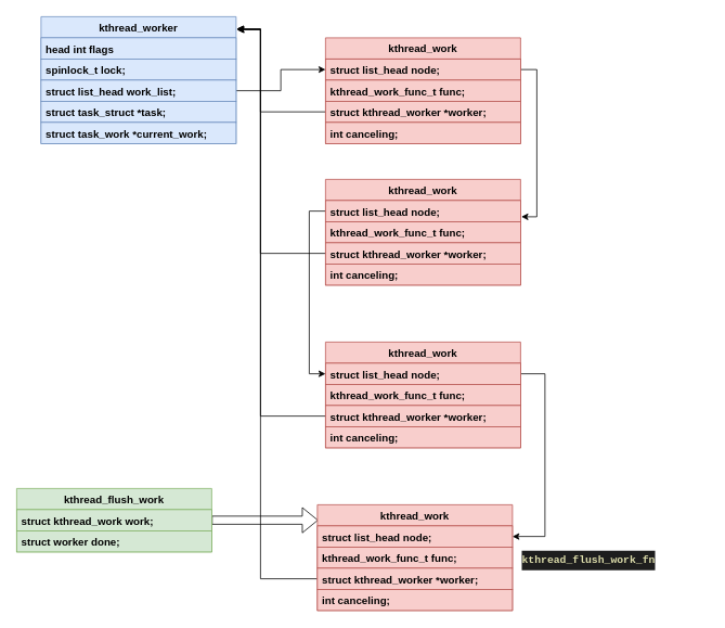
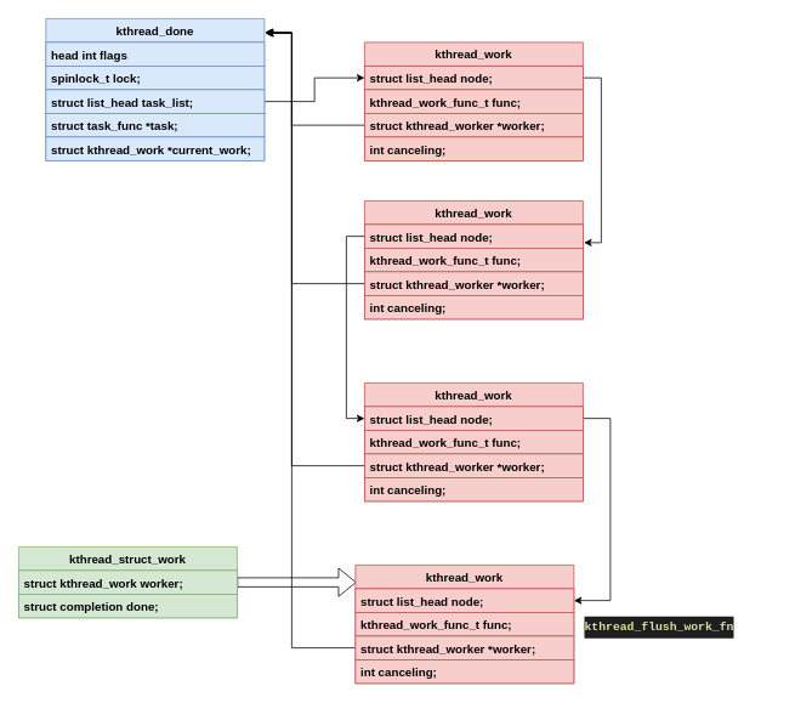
  <mxCell id="0" />
  <mxCell id="1" parent="0" />
  <mxCell id="2" style="edgeStyle=orthogonalEdgeStyle;rounded=0;orthogonalLoop=1;jettySize=auto;html=1;entryX=0;entryY=0.5;entryDx=0;entryDy=0;fontStyle=1;fontSize=13;" edge="1" parent="1" source="15" target="19"><mxGeometry relative="1" as="geometry" /></mxCell>
  <mxCell id="3" style="edgeStyle=orthogonalEdgeStyle;rounded=0;orthogonalLoop=1;jettySize=auto;html=1;entryX=1.004;entryY=0.769;entryDx=0;entryDy=0;entryPerimeter=0;fontStyle=1;fontSize=13;" edge="1" parent="1" source="19" target="24"><mxGeometry relative="1" as="geometry"><Array as="points"><mxPoint x="660" y="85" /><mxPoint x="660" y="266" /></Array></mxGeometry></mxCell>
  <mxCell id="4" style="edgeStyle=orthogonalEdgeStyle;rounded=0;orthogonalLoop=1;jettySize=auto;html=1;entryX=0;entryY=0.5;entryDx=0;entryDy=0;fontStyle=1;fontSize=13;" edge="1" parent="1" source="24" target="29"><mxGeometry relative="1" as="geometry" /></mxCell>
  <mxCell id="5" style="edgeStyle=orthogonalEdgeStyle;rounded=0;orthogonalLoop=1;jettySize=auto;html=1;entryX=1;entryY=0.5;entryDx=0;entryDy=0;fontStyle=1;fontSize=13;" edge="1" parent="1" source="29" target="34"><mxGeometry relative="1" as="geometry"><Array as="points"><mxPoint x="670" y="459" /><mxPoint x="670" y="659" /></Array></mxGeometry></mxCell>
  <mxCell id="6" style="edgeStyle=orthogonalEdgeStyle;rounded=0;orthogonalLoop=1;jettySize=auto;html=1;entryX=0.004;entryY=0.146;entryDx=0;entryDy=0;entryPerimeter=0;shape=flexArrow;fontStyle=1;fontSize=13;" edge="1" parent="1" source="39" target="33"><mxGeometry relative="1" as="geometry" /></mxCell>
  <mxCell id="7" value="&lt;div style=&quot;color: rgb(212, 212, 212); background-color: rgb(30, 30, 30); font-family: consolas, &amp;quot;courier new&amp;quot;, monospace; font-size: 13px; line-height: 24px;&quot;&gt;&lt;div style=&quot;font-size: 13px;&quot;&gt;&lt;span style=&quot;color: rgb(220, 220, 170); font-size: 13px;&quot;&gt;kthread_flush_work_fn&lt;/span&gt;&lt;/div&gt;&lt;/div&gt;" style="text;whiteSpace=wrap;html=1;fontStyle=1;fontSize=13;" vertex="1" parent="1"><mxGeometry x="640" y="670" width="230" height="40" as="geometry" /></mxCell>
  <mxCell id="8" style="edgeStyle=orthogonalEdgeStyle;rounded=0;orthogonalLoop=1;jettySize=auto;html=1;entryX=1.008;entryY=0.103;entryDx=0;entryDy=0;entryPerimeter=0;fontSize=13;" edge="1" parent="1" source="21" target="12"><mxGeometry relative="1" as="geometry"><Array as="points"><mxPoint x="320" y="137" /><mxPoint x="320" y="36" /></Array></mxGeometry></mxCell>
  <mxCell id="9" style="edgeStyle=orthogonalEdgeStyle;rounded=0;orthogonalLoop=1;jettySize=auto;html=1;entryX=1.004;entryY=0.096;entryDx=0;entryDy=0;entryPerimeter=0;fontSize=13;" edge="1" parent="1" source="26" target="12"><mxGeometry relative="1" as="geometry"><Array as="points"><mxPoint x="320" y="311" /><mxPoint x="320" y="35" /></Array></mxGeometry></mxCell>
  <mxCell id="10" style="edgeStyle=orthogonalEdgeStyle;rounded=0;orthogonalLoop=1;jettySize=auto;html=1;entryX=1.004;entryY=0.103;entryDx=0;entryDy=0;entryPerimeter=0;fontSize=13;" edge="1" parent="1" source="31" target="12"><mxGeometry relative="1" as="geometry"><Array as="points"><mxPoint x="320" y="511" /><mxPoint x="320" y="36" /></Array></mxGeometry></mxCell>
  <mxCell id="11" style="edgeStyle=orthogonalEdgeStyle;rounded=0;orthogonalLoop=1;jettySize=auto;html=1;entryX=1.004;entryY=0.096;entryDx=0;entryDy=0;entryPerimeter=0;fontSize=13;" edge="1" parent="1" source="36" target="12"><mxGeometry relative="1" as="geometry"><Array as="points"><mxPoint x="320" y="711" /><mxPoint x="320" y="35" /></Array></mxGeometry></mxCell>
- <mxCell id="12" value="kthread_worker" style="swimlane;fontStyle=1;childLayout=stackLayout;horizontal=1;startSize=26;fillColor=#dae8fc;horizontalStack=0;resizeParent=1;resizeParentMax=0;resizeLast=0;collapsible=1;marginBottom=0;fontSize=13;strokeColor=#6c8ebf;" vertex="1" parent="1"><mxGeometry x="50" y="20" width="240" height="156" as="geometry" /></mxCell>
+ <mxCell id="12" value="kthread_done" style="swimlane;fontStyle=1;childLayout=stackLayout;horizontal=1;startSize=26;fillColor=#dae8fc;horizontalStack=0;resizeParent=1;resizeParentMax=0;resizeLast=0;collapsible=1;marginBottom=0;fontSize=13;strokeColor=#6c8ebf;" vertex="1" parent="1"><mxGeometry x="50" y="20" width="240" height="156" as="geometry" /></mxCell>
  <mxCell id="13" value="head int&#09;&#09;flags" style="text;strokeColor=#6c8ebf;fillColor=#dae8fc;align=left;verticalAlign=top;spacingLeft=4;spacingRight=4;overflow=hidden;rotatable=0;points=[[0,0.5],[1,0.5]];portConstraint=eastwest;fontStyle=1;fontSize=13;" vertex="1" parent="12"><mxGeometry y="26" width="240" height="26" as="geometry" /></mxCell>
  <mxCell id="14" value="spinlock_t&#09;&#09;lock;" style="text;strokeColor=#6c8ebf;fillColor=#dae8fc;align=left;verticalAlign=top;spacingLeft=4;spacingRight=4;overflow=hidden;rotatable=0;points=[[0,0.5],[1,0.5]];portConstraint=eastwest;fontStyle=1;fontSize=13;" vertex="1" parent="12"><mxGeometry y="52" width="240" height="26" as="geometry" /></mxCell>
- <mxCell id="15" value="struct list_head&#09;work_list;" style="text;strokeColor=#6c8ebf;fillColor=#dae8fc;align=left;verticalAlign=top;spacingLeft=4;spacingRight=4;overflow=hidden;rotatable=0;points=[[0,0.5],[1,0.5]];portConstraint=eastwest;fontStyle=1;fontSize=13;" vertex="1" parent="12"><mxGeometry y="78" width="240" height="26" as="geometry" /></mxCell>
- <mxCell id="16" value="struct task_struct&#09;*task;" style="text;strokeColor=#6c8ebf;fillColor=#dae8fc;align=left;verticalAlign=top;spacingLeft=4;spacingRight=4;overflow=hidden;rotatable=0;points=[[0,0.5],[1,0.5]];portConstraint=eastwest;fontStyle=1;fontSize=13;" vertex="1" parent="12"><mxGeometry y="104" width="240" height="26" as="geometry" /></mxCell>
- <mxCell id="17" value="struct task_work&#09;*current_work;" style="text;strokeColor=#6c8ebf;fillColor=#dae8fc;align=left;verticalAlign=top;spacingLeft=4;spacingRight=4;overflow=hidden;rotatable=0;points=[[0,0.5],[1,0.5]];portConstraint=eastwest;fontStyle=1;fontSize=13;" vertex="1" parent="12"><mxGeometry y="130" width="240" height="26" as="geometry" /></mxCell>
+ <mxCell id="15" value="struct list_head&#09;task_list;" style="text;strokeColor=#6c8ebf;fillColor=#dae8fc;align=left;verticalAlign=top;spacingLeft=4;spacingRight=4;overflow=hidden;rotatable=0;points=[[0,0.5],[1,0.5]];portConstraint=eastwest;fontStyle=1;fontSize=13;" vertex="1" parent="12"><mxGeometry y="78" width="240" height="26" as="geometry" /></mxCell>
+ <mxCell id="16" value="struct task_func&#09;*task;" style="text;strokeColor=#6c8ebf;fillColor=#dae8fc;align=left;verticalAlign=top;spacingLeft=4;spacingRight=4;overflow=hidden;rotatable=0;points=[[0,0.5],[1,0.5]];portConstraint=eastwest;fontStyle=1;fontSize=13;" vertex="1" parent="12"><mxGeometry y="104" width="240" height="26" as="geometry" /></mxCell>
+ <mxCell id="17" value="struct kthread_work&#09;*current_work;" style="text;strokeColor=#6c8ebf;fillColor=#dae8fc;align=left;verticalAlign=top;spacingLeft=4;spacingRight=4;overflow=hidden;rotatable=0;points=[[0,0.5],[1,0.5]];portConstraint=eastwest;fontStyle=1;fontSize=13;" vertex="1" parent="12"><mxGeometry y="130" width="240" height="26" as="geometry" /></mxCell>
  <mxCell id="18" value="kthread_work" style="swimlane;fontStyle=1;childLayout=stackLayout;horizontal=1;startSize=26;fillColor=#f8cecc;horizontalStack=0;resizeParent=1;resizeParentMax=0;resizeLast=0;collapsible=1;marginBottom=0;fontSize=13;strokeColor=#b85450;" vertex="1" parent="1"><mxGeometry x="400" y="46" width="240" height="130" as="geometry" /></mxCell>
  <mxCell id="19" value="struct list_head&#09;node;" style="text;strokeColor=#b85450;fillColor=#f8cecc;align=left;verticalAlign=top;spacingLeft=4;spacingRight=4;overflow=hidden;rotatable=0;points=[[0,0.5],[1,0.5]];portConstraint=eastwest;fontStyle=1;fontSize=13;" vertex="1" parent="18"><mxGeometry y="26" width="240" height="26" as="geometry" /></mxCell>
  <mxCell id="20" value="kthread_work_func_t&#09;func;" style="text;strokeColor=#b85450;fillColor=#f8cecc;align=left;verticalAlign=top;spacingLeft=4;spacingRight=4;overflow=hidden;rotatable=0;points=[[0,0.5],[1,0.5]];portConstraint=eastwest;fontStyle=1;fontSize=13;" vertex="1" parent="18"><mxGeometry y="52" width="240" height="26" as="geometry" /></mxCell>
  <mxCell id="21" value="struct kthread_worker&#09;*worker;" style="text;strokeColor=#b85450;fillColor=#f8cecc;align=left;verticalAlign=top;spacingLeft=4;spacingRight=4;overflow=hidden;rotatable=0;points=[[0,0.5],[1,0.5]];portConstraint=eastwest;fontStyle=1;fontSize=13;" vertex="1" parent="18"><mxGeometry y="78" width="240" height="26" as="geometry" /></mxCell>
  <mxCell id="22" value="int&#09;&#09;&#09;canceling;" style="text;strokeColor=#b85450;fillColor=#f8cecc;align=left;verticalAlign=top;spacingLeft=4;spacingRight=4;overflow=hidden;rotatable=0;points=[[0,0.5],[1,0.5]];portConstraint=eastwest;fontStyle=1;fontSize=13;" vertex="1" parent="18"><mxGeometry y="104" width="240" height="26" as="geometry" /></mxCell>
  <mxCell id="23" value="kthread_work" style="swimlane;fontStyle=1;childLayout=stackLayout;horizontal=1;startSize=26;fillColor=#f8cecc;horizontalStack=0;resizeParent=1;resizeParentMax=0;resizeLast=0;collapsible=1;marginBottom=0;fontSize=13;strokeColor=#b85450;" vertex="1" parent="1"><mxGeometry x="400" y="220" width="240" height="130" as="geometry" /></mxCell>
  <mxCell id="24" value="struct list_head&#09;node;" style="text;strokeColor=#b85450;fillColor=#f8cecc;align=left;verticalAlign=top;spacingLeft=4;spacingRight=4;overflow=hidden;rotatable=0;points=[[0,0.5],[1,0.5]];portConstraint=eastwest;fontStyle=1;fontSize=13;" vertex="1" parent="23"><mxGeometry y="26" width="240" height="26" as="geometry" /></mxCell>
  <mxCell id="25" value="kthread_work_func_t&#09;func;" style="text;strokeColor=#b85450;fillColor=#f8cecc;align=left;verticalAlign=top;spacingLeft=4;spacingRight=4;overflow=hidden;rotatable=0;points=[[0,0.5],[1,0.5]];portConstraint=eastwest;fontStyle=1;fontSize=13;" vertex="1" parent="23"><mxGeometry y="52" width="240" height="26" as="geometry" /></mxCell>
  <mxCell id="26" value="struct kthread_worker&#09;*worker;" style="text;strokeColor=#b85450;fillColor=#f8cecc;align=left;verticalAlign=top;spacingLeft=4;spacingRight=4;overflow=hidden;rotatable=0;points=[[0,0.5],[1,0.5]];portConstraint=eastwest;fontStyle=1;fontSize=13;" vertex="1" parent="23"><mxGeometry y="78" width="240" height="26" as="geometry" /></mxCell>
  <mxCell id="27" value="int&#09;&#09;&#09;canceling;" style="text;strokeColor=#b85450;fillColor=#f8cecc;align=left;verticalAlign=top;spacingLeft=4;spacingRight=4;overflow=hidden;rotatable=0;points=[[0,0.5],[1,0.5]];portConstraint=eastwest;fontStyle=1;fontSize=13;" vertex="1" parent="23"><mxGeometry y="104" width="240" height="26" as="geometry" /></mxCell>
  <mxCell id="28" value="kthread_work" style="swimlane;fontStyle=1;childLayout=stackLayout;horizontal=1;startSize=26;fillColor=#f8cecc;horizontalStack=0;resizeParent=1;resizeParentMax=0;resizeLast=0;collapsible=1;marginBottom=0;fontSize=13;strokeColor=#b85450;" vertex="1" parent="1"><mxGeometry x="400" y="420" width="240" height="130" as="geometry" /></mxCell>
  <mxCell id="29" value="struct list_head&#09;node;" style="text;strokeColor=#b85450;fillColor=#f8cecc;align=left;verticalAlign=top;spacingLeft=4;spacingRight=4;overflow=hidden;rotatable=0;points=[[0,0.5],[1,0.5]];portConstraint=eastwest;fontStyle=1;fontSize=13;" vertex="1" parent="28"><mxGeometry y="26" width="240" height="26" as="geometry" /></mxCell>
  <mxCell id="30" value="kthread_work_func_t&#09;func;" style="text;strokeColor=#b85450;fillColor=#f8cecc;align=left;verticalAlign=top;spacingLeft=4;spacingRight=4;overflow=hidden;rotatable=0;points=[[0,0.5],[1,0.5]];portConstraint=eastwest;fontStyle=1;fontSize=13;" vertex="1" parent="28"><mxGeometry y="52" width="240" height="26" as="geometry" /></mxCell>
  <mxCell id="31" value="struct kthread_worker&#09;*worker;" style="text;strokeColor=#b85450;fillColor=#f8cecc;align=left;verticalAlign=top;spacingLeft=4;spacingRight=4;overflow=hidden;rotatable=0;points=[[0,0.5],[1,0.5]];portConstraint=eastwest;fontStyle=1;fontSize=13;" vertex="1" parent="28"><mxGeometry y="78" width="240" height="26" as="geometry" /></mxCell>
  <mxCell id="32" value="int&#09;&#09;&#09;canceling;" style="text;strokeColor=#b85450;fillColor=#f8cecc;align=left;verticalAlign=top;spacingLeft=4;spacingRight=4;overflow=hidden;rotatable=0;points=[[0,0.5],[1,0.5]];portConstraint=eastwest;fontStyle=1;fontSize=13;" vertex="1" parent="28"><mxGeometry y="104" width="240" height="26" as="geometry" /></mxCell>
  <mxCell id="33" value="kthread_work" style="swimlane;fontStyle=1;childLayout=stackLayout;horizontal=1;startSize=26;fillColor=#f8cecc;horizontalStack=0;resizeParent=1;resizeParentMax=0;resizeLast=0;collapsible=1;marginBottom=0;fontSize=13;strokeColor=#b85450;" vertex="1" parent="1"><mxGeometry x="390" y="620" width="240" height="130" as="geometry" /></mxCell>
  <mxCell id="34" value="struct list_head&#09;node;" style="text;strokeColor=#b85450;fillColor=#f8cecc;align=left;verticalAlign=top;spacingLeft=4;spacingRight=4;overflow=hidden;rotatable=0;points=[[0,0.5],[1,0.5]];portConstraint=eastwest;fontStyle=1;fontSize=13;" vertex="1" parent="33"><mxGeometry y="26" width="240" height="26" as="geometry" /></mxCell>
  <mxCell id="35" value="kthread_work_func_t&#09;func;" style="text;strokeColor=#b85450;fillColor=#f8cecc;align=left;verticalAlign=top;spacingLeft=4;spacingRight=4;overflow=hidden;rotatable=0;points=[[0,0.5],[1,0.5]];portConstraint=eastwest;fontStyle=1;fontSize=13;" vertex="1" parent="33"><mxGeometry y="52" width="240" height="26" as="geometry" /></mxCell>
  <mxCell id="36" value="struct kthread_worker&#09;*worker;" style="text;strokeColor=#b85450;fillColor=#f8cecc;align=left;verticalAlign=top;spacingLeft=4;spacingRight=4;overflow=hidden;rotatable=0;points=[[0,0.5],[1,0.5]];portConstraint=eastwest;fontStyle=1;fontSize=13;" vertex="1" parent="33"><mxGeometry y="78" width="240" height="26" as="geometry" /></mxCell>
  <mxCell id="37" value="int&#09;&#09;&#09;canceling;" style="text;strokeColor=#b85450;fillColor=#f8cecc;align=left;verticalAlign=top;spacingLeft=4;spacingRight=4;overflow=hidden;rotatable=0;points=[[0,0.5],[1,0.5]];portConstraint=eastwest;fontStyle=1;fontSize=13;" vertex="1" parent="33"><mxGeometry y="104" width="240" height="26" as="geometry" /></mxCell>
- <mxCell id="38" value="kthread_flush_work" style="swimlane;fontStyle=1;childLayout=stackLayout;horizontal=1;startSize=26;fillColor=#d5e8d4;horizontalStack=0;resizeParent=1;resizeParentMax=0;resizeLast=0;collapsible=1;marginBottom=0;fontSize=13;strokeColor=#82b366;" vertex="1" parent="1"><mxGeometry x="20" y="600" width="240" height="78" as="geometry" /></mxCell>
- <mxCell id="39" value="struct kthread_work&#09;work;" style="text;strokeColor=#82b366;fillColor=#d5e8d4;align=left;verticalAlign=top;spacingLeft=4;spacingRight=4;overflow=hidden;rotatable=0;points=[[0,0.5],[1,0.5]];portConstraint=eastwest;fontStyle=1;fontSize=13;" vertex="1" parent="38"><mxGeometry y="26" width="240" height="26" as="geometry" /></mxCell>
- <mxCell id="40" value="struct worker&#09;done;" style="text;strokeColor=#82b366;fillColor=#d5e8d4;align=left;verticalAlign=top;spacingLeft=4;spacingRight=4;overflow=hidden;rotatable=0;points=[[0,0.5],[1,0.5]];portConstraint=eastwest;fontStyle=1;fontSize=13;" vertex="1" parent="38"><mxGeometry y="52" width="240" height="26" as="geometry" /></mxCell>
+ <mxCell id="38" value="kthread_struct_work" style="swimlane;fontStyle=1;childLayout=stackLayout;horizontal=1;startSize=26;fillColor=#d5e8d4;horizontalStack=0;resizeParent=1;resizeParentMax=0;resizeLast=0;collapsible=1;marginBottom=0;fontSize=13;strokeColor=#82b366;" vertex="1" parent="1"><mxGeometry x="20" y="600" width="240" height="78" as="geometry" /></mxCell>
+ <mxCell id="39" value="struct kthread_work&#09;worker;" style="text;strokeColor=#82b366;fillColor=#d5e8d4;align=left;verticalAlign=top;spacingLeft=4;spacingRight=4;overflow=hidden;rotatable=0;points=[[0,0.5],[1,0.5]];portConstraint=eastwest;fontStyle=1;fontSize=13;" vertex="1" parent="38"><mxGeometry y="26" width="240" height="26" as="geometry" /></mxCell>
+ <mxCell id="40" value="struct completion&#09;done;" style="text;strokeColor=#82b366;fillColor=#d5e8d4;align=left;verticalAlign=top;spacingLeft=4;spacingRight=4;overflow=hidden;rotatable=0;points=[[0,0.5],[1,0.5]];portConstraint=eastwest;fontStyle=1;fontSize=13;" vertex="1" parent="38"><mxGeometry y="52" width="240" height="26" as="geometry" /></mxCell>
